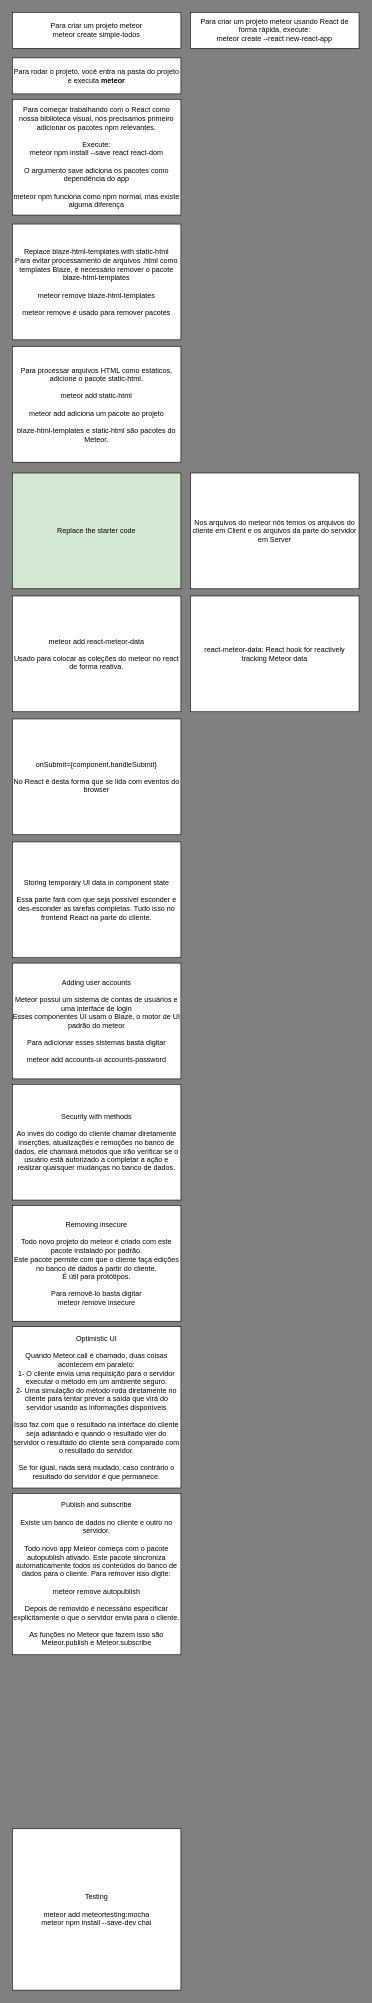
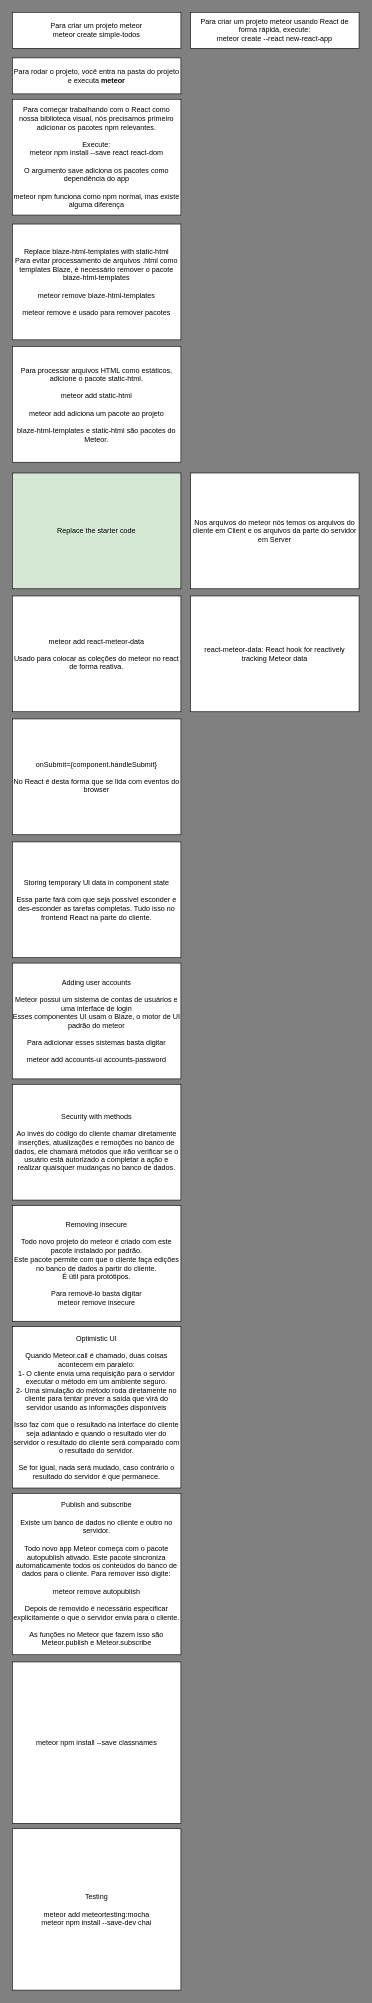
  <mxCell id="0" />
  <mxCell id="1" parent="0" />
  <mxCell id="2" value="Para criar um projeto meteor&lt;br&gt;meteor create simple-todos" style="rounded=0;whiteSpace=wrap;html=1;" parent="1" vertex="1"><mxGeometry x="20" y="20" width="281" height="60" as="geometry" /></mxCell>
  <mxCell id="3" value="Para rodar o projeto, você entra na pasta do projeto e executa &lt;b&gt;meteor&lt;/b&gt;" style="rounded=0;whiteSpace=wrap;html=1;" parent="1" vertex="1"><mxGeometry x="20" y="96" width="281" height="60" as="geometry" /></mxCell>
  <mxCell id="4" value="Para criar um projeto meteor usando React de forma rápida, execute:&lt;br&gt;meteor create --react new-react-app" style="rounded=0;whiteSpace=wrap;html=1;" parent="1" vertex="1"><mxGeometry x="317" y="20" width="281" height="60" as="geometry" /></mxCell>
  <mxCell id="5" value="Para começar trabalhando com o React como nossa biblioteca visual, nós precisamos primeiro adicionar os pacotes npm relevantes.&lt;br&gt;&lt;br&gt;Execute:&lt;br&gt;meteor npm install --save react react-dom&lt;br&gt;&lt;br&gt;O argumento save adiciona os pacotes como dependência do app&lt;br&gt;&lt;br&gt;meteor npm funciona como npm normal, mas existe alguma diferença" style="rounded=0;whiteSpace=wrap;html=1;" parent="1" vertex="1"><mxGeometry x="20" y="165" width="281" height="193" as="geometry" /></mxCell>
  <mxCell id="6" value="Replace blaze-html-templates with static-html&lt;br&gt;Para evitar processamento de arquivos .html como templates Blaze, é necessário remover o pacote blaze-html-templates&lt;br&gt;&lt;br&gt;meteor remove blaze-html-templates&lt;br&gt;&lt;br&gt;meteor remove é usado para remover pacotes" style="rounded=0;whiteSpace=wrap;html=1;" parent="1" vertex="1"><mxGeometry x="20" y="373" width="281" height="193" as="geometry" /></mxCell>
  <mxCell id="7" value="Para processar arquivos HTML como estáticos, adicione o pacote static-html.&lt;br&gt;&lt;br&gt;meteor add static-html&lt;br&gt;&lt;br&gt;meteor add adiciona um pacote ao projeto&lt;br&gt;&lt;br&gt;blaze-html-templates e static-html são pacotes do Meteor." style="rounded=0;whiteSpace=wrap;html=1;" parent="1" vertex="1"><mxGeometry x="20" y="577" width="281" height="193" as="geometry" /></mxCell>
  <mxCell id="8" value="Replace the starter code&lt;br&gt;" style="rounded=0;whiteSpace=wrap;html=1;fillColor=#d5e8d4;" parent="1" vertex="1"><mxGeometry x="20" y="788" width="281" height="193" as="geometry" /></mxCell>
  <mxCell id="9" value="Nos arquivos do meteor nós temos os arquivos do cliente em Client e os arquivos da parte do servidor em Server" style="rounded=0;whiteSpace=wrap;html=1;" parent="1" vertex="1"><mxGeometry x="317" y="788" width="281" height="193" as="geometry" /></mxCell>
  <mxCell id="10" value="meteor add react-meteor-data&lt;br&gt;&lt;br&gt;Usado para colocar as coleções do meteor no react de forma reativa." style="rounded=0;whiteSpace=wrap;html=1;" parent="1" vertex="1"><mxGeometry x="20" y="993" width="281" height="193" as="geometry" /></mxCell>
  <mxCell id="11" value="react-meteor-data: React hook for reactively tracking Meteor data" style="rounded=0;whiteSpace=wrap;html=1;" parent="1" vertex="1"><mxGeometry x="317" y="993" width="281" height="193" as="geometry" /></mxCell>
  <mxCell id="12" value="onSubmit={component.handleSubmit}&lt;br&gt;&lt;br&gt;No React é desta forma que se lida com eventos do browser" style="rounded=0;whiteSpace=wrap;html=1;" parent="1" vertex="1"><mxGeometry x="20" y="1198" width="281" height="193" as="geometry" /></mxCell>
  <mxCell id="13" value="Storing temporary UI data in component state&lt;br&gt;&lt;br&gt;Essa parte fará com que seja possível esconder e des-esconder as tarefas completas. Tudo isso no frontend React na parte do cliente." style="rounded=0;whiteSpace=wrap;html=1;" parent="1" vertex="1"><mxGeometry x="20" y="1403" width="281" height="193" as="geometry" /></mxCell>
  <mxCell id="14" value="Adding user accounts&lt;br&gt;&lt;br&gt;Meteor possui um sistema de contas de usuários e uma interface de login&lt;br&gt;Esses componentes UI usam o Blaze, o motor de UI padrão do meteor&lt;br&gt;&lt;br&gt;Para adicionar esses sistemas basta digitar&lt;br&gt;&lt;br&gt;meteor add accounts-ui accounts-password" style="rounded=0;whiteSpace=wrap;html=1;" parent="1" vertex="1"><mxGeometry x="20" y="1605" width="281" height="193" as="geometry" /></mxCell>
  <mxCell id="15" value="Security with methods&lt;br&gt;&lt;br&gt;Ao invés do código do cliente chamar diretamente inserções, atualizações e remoções no banco de dados, ele chamará métodos que irão verificar se o usuário está autorizado a completar a ação e realizar quaisquer mudanças no banco de dados." style="rounded=0;whiteSpace=wrap;html=1;" parent="1" vertex="1"><mxGeometry x="20" y="1807" width="281" height="193" as="geometry" /></mxCell>
  <mxCell id="16" value="Removing insecure&lt;br&gt;&lt;br&gt;Todo novo projeto do meteor é criado com este pacote instalado por padrão.&lt;br&gt;Este pacote permite com que o cliente faça edições no banco de dados a partir do cliente.&lt;br&gt;É útil para protótipos.&lt;br&gt;&lt;br&gt;Para removê-lo basta digitar&lt;br&gt;meteor remove insecure" style="rounded=0;whiteSpace=wrap;html=1;" parent="1" vertex="1"><mxGeometry x="20" y="2009" width="281" height="193" as="geometry" /></mxCell>
  <mxCell id="17" value="Optimistic UI&lt;br&gt;&lt;br&gt;Quando Meteor.call é chamado, duas coisas acontecem em paralelo:&lt;br&gt;1- O cliente envia uma requisição para o servidor executar o método em um ambiente seguro.&lt;br&gt;2- Uma simulação do método roda diretamente no cliente para tentar prever a saída que virá do servidor usando as informações disponíveis&lt;br&gt;&lt;br&gt;Isso faz com que o resultado na interface do cliente seja adiantado e quando o resultado vier do servidor o resultado do cliente será comparado com o resultado do servidor.&lt;br&gt;&lt;br&gt;Se for igual, nada será mudado, caso contrário o resultado do servidor é que permanece." style="rounded=0;whiteSpace=wrap;html=1;" parent="1" vertex="1"><mxGeometry x="20" y="2211" width="281" height="269" as="geometry" /></mxCell>
  <mxCell id="18" value="Publish and subscribe&lt;br&gt;&lt;br&gt;Existe um banco de dados no cliente e outro no servidor.&lt;br&gt;&lt;br&gt;Todo novo app Meteor começa com o pacote autopublish ativado. Este pacote sincroniza automaticamente todos os conteúdos do banco de dados para o cliente. Para remover isso digite:&lt;br&gt;&lt;br&gt;meteor remove autopublish&lt;br&gt;&lt;br&gt;Depois de removido é necessário especificar explicitamente o que o servidor envia para o cliente.&lt;br&gt;&lt;br&gt;As funções no Meteor que fazem isso são Meteor.publish e Meteor.subscribe" style="rounded=0;whiteSpace=wrap;html=1;" parent="1" vertex="1"><mxGeometry x="20" y="2489" width="281" height="269" as="geometry" /></mxCell>
+ <mxCell id="19" value="meteor npm install --save classnames" style="rounded=0;whiteSpace=wrap;html=1;" parent="1" vertex="1"><mxGeometry x="20" y="2770" width="281" height="269" as="geometry" /></mxCell>
  <mxCell id="20" value="Testing&lt;br&gt;&lt;br&gt;meteor add meteortesting:mocha&lt;br&gt;meteor npm install --save-dev chai" style="rounded=0;whiteSpace=wrap;html=1;" vertex="1" parent="1"><mxGeometry x="20" y="3048" width="281" height="269" as="geometry" /></mxCell>
